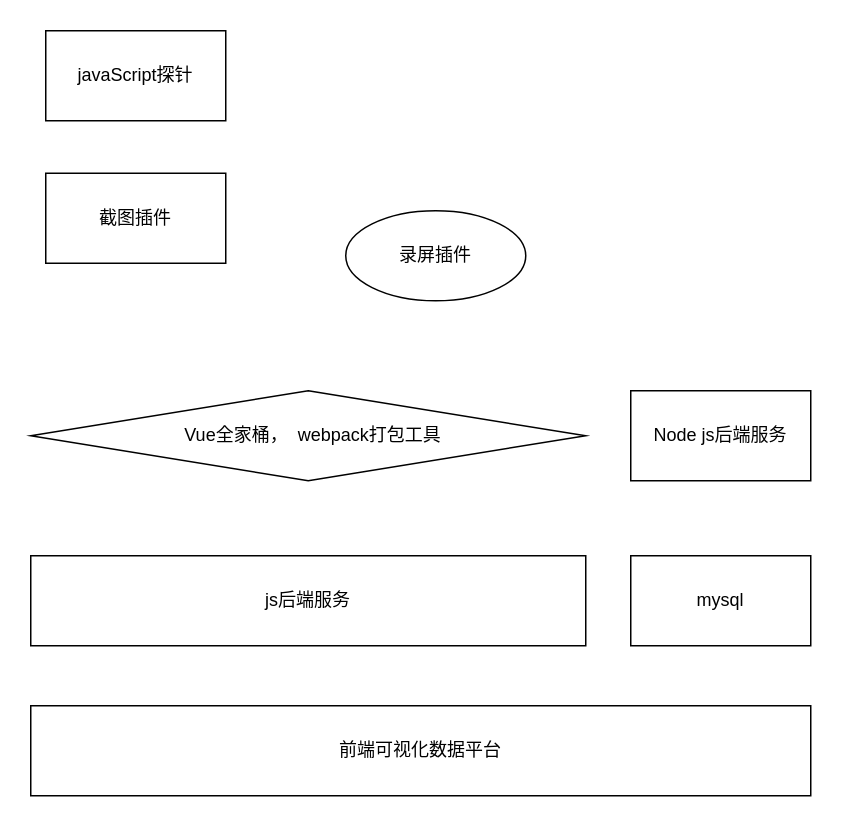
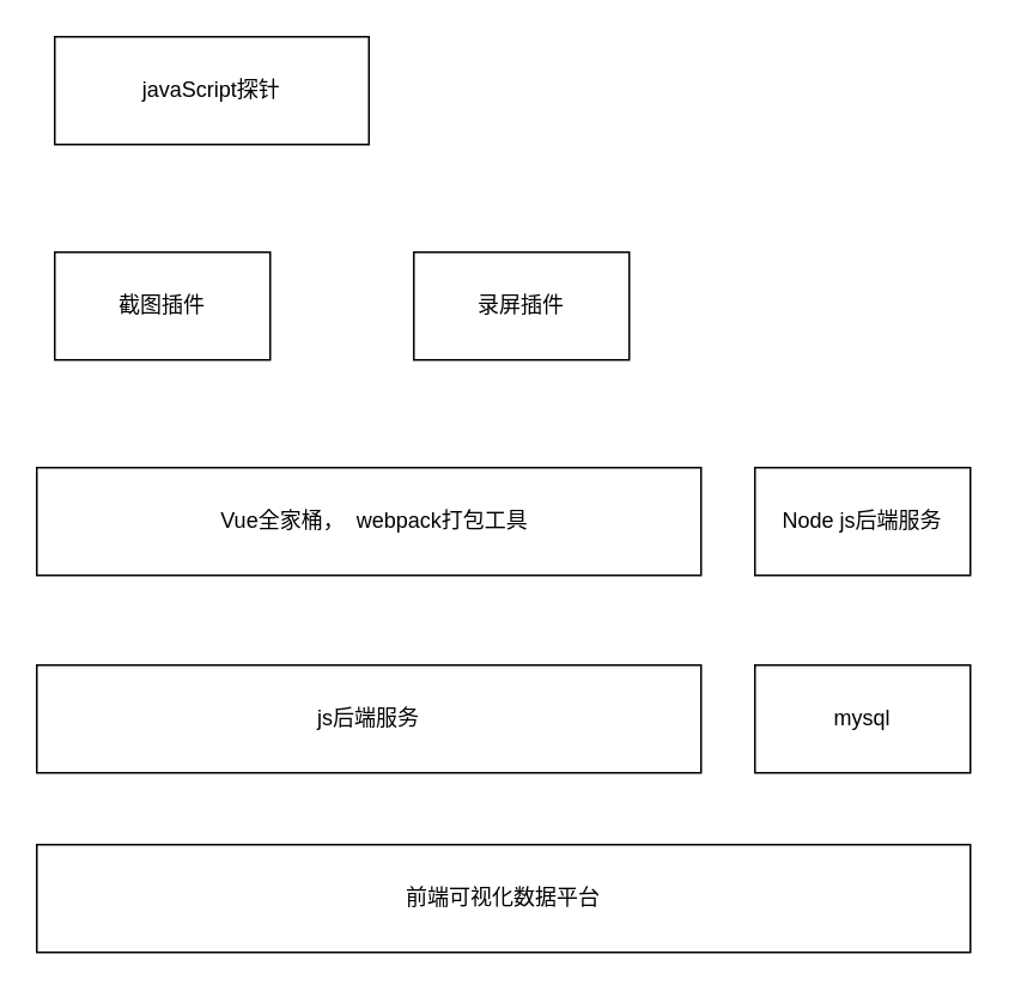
  <mxCell id="0" />
  <mxCell id="1" parent="0" />
- <mxCell id="2" value="javaScript探针" style="rounded=0;whiteSpace=wrap;html=1;" parent="1" vertex="1"><mxGeometry x="30" y="20" width="120" height="60" as="geometry" /></mxCell>
- <mxCell id="3" value="截图插件" style="whiteSpace=wrap;html=1;" parent="1" vertex="1"><mxGeometry x="30" y="115" width="120" height="60" as="geometry" /></mxCell>
- <mxCell id="4" value="录屏插件" style="ellipse;whiteSpace=wrap;html=1;" parent="1" vertex="1"><mxGeometry x="230" y="140" width="120" height="60" as="geometry" /></mxCell>
- <mxCell id="5" value="&amp;nbsp; Vue全家桶，&amp;nbsp; webpack打包工具" style="rhombus;whiteSpace=wrap;html=1;" parent="1" vertex="1"><mxGeometry x="20" y="260" width="370" height="60" as="geometry" /></mxCell>
+ <mxCell id="2" value="javaScript探针" style="rounded=0;whiteSpace=wrap;html=1;" parent="1" vertex="1"><mxGeometry x="30" y="20" width="175" height="60" as="geometry" /></mxCell>
+ <mxCell id="3" value="截图插件" style="whiteSpace=wrap;html=1;" parent="1" vertex="1"><mxGeometry x="30" y="140" width="120" height="60" as="geometry" /></mxCell>
+ <mxCell id="4" value="录屏插件" style="whiteSpace=wrap;html=1;" parent="1" vertex="1"><mxGeometry x="230" y="140" width="120" height="60" as="geometry" /></mxCell>
+ <mxCell id="5" value="&amp;nbsp; Vue全家桶，&amp;nbsp; webpack打包工具" style="whiteSpace=wrap;html=1;" parent="1" vertex="1"><mxGeometry x="20" y="260" width="370" height="60" as="geometry" /></mxCell>
  <mxCell id="6" value="Node js后端服务" style="whiteSpace=wrap;html=1;" parent="1" vertex="1"><mxGeometry x="420" y="260" width="120" height="60" as="geometry" /></mxCell>
  <mxCell id="7" value="js后端服务" style="rounded=0;whiteSpace=wrap;html=1;" parent="1" vertex="1"><mxGeometry x="20" y="370" width="370" height="60" as="geometry" /></mxCell>
  <mxCell id="8" value="mysql" style="whiteSpace=wrap;html=1;" parent="1" vertex="1"><mxGeometry x="420" y="370" width="120" height="60" as="geometry" /></mxCell>
  <mxCell id="9" value="前端可视化数据平台" style="whiteSpace=wrap;html=1;" parent="1" vertex="1"><mxGeometry x="20" y="470" width="520" height="60" as="geometry" /></mxCell>
